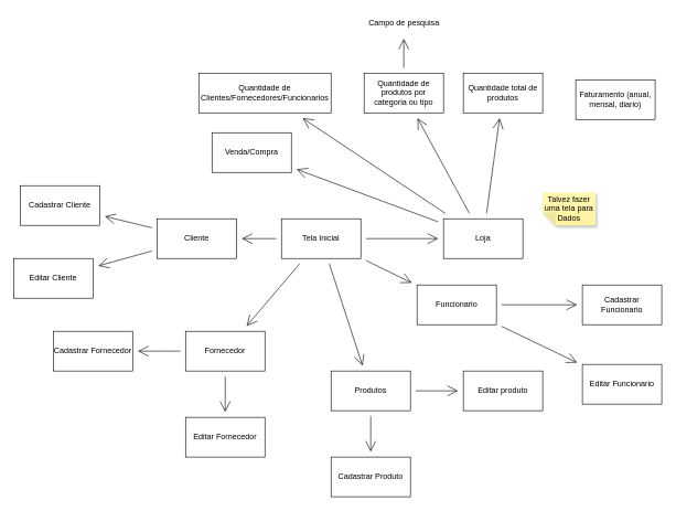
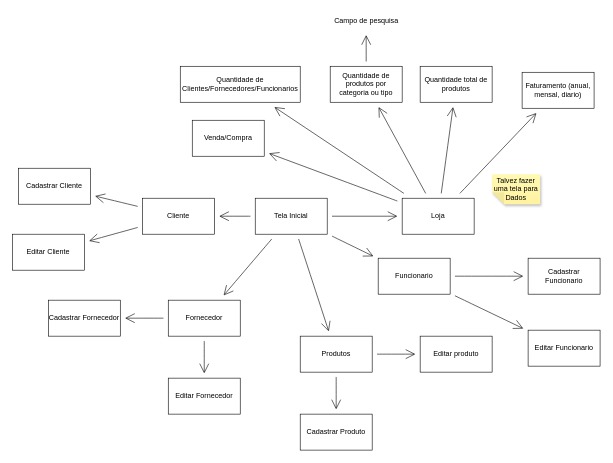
  <mxCell id="0" />
  <mxCell id="1" parent="0" />
  <mxCell id="2" value="" style="edgeStyle=none;curved=1;rounded=0;orthogonalLoop=1;jettySize=auto;html=1;endArrow=open;startSize=14;endSize=14;sourcePerimeterSpacing=8;targetPerimeterSpacing=8;" parent="1" source="4" target="17" edge="1"><mxGeometry relative="1" as="geometry"><mxPoint x="125" y="360" as="targetPoint" /></mxGeometry></mxCell>
  <mxCell id="3" style="edgeStyle=none;curved=1;rounded=0;orthogonalLoop=1;jettySize=auto;html=1;endArrow=open;startSize=14;endSize=14;sourcePerimeterSpacing=8;targetPerimeterSpacing=8;" parent="1" source="4" target="18" edge="1"><mxGeometry relative="1" as="geometry"><mxPoint x="125" y="432" as="targetPoint" /></mxGeometry></mxCell>
  <mxCell id="4" value="Cliente" style="whiteSpace=wrap;html=1;" parent="1" vertex="1"><mxGeometry x="237" y="330" width="120" height="60" as="geometry" /></mxCell>
  <mxCell id="5" style="edgeStyle=none;curved=1;rounded=0;orthogonalLoop=1;jettySize=auto;html=1;endArrow=open;startSize=14;endSize=14;sourcePerimeterSpacing=8;targetPerimeterSpacing=8;" parent="1" source="7" target="25" edge="1"><mxGeometry relative="1" as="geometry" /></mxCell>
  <mxCell id="6" style="edgeStyle=none;curved=1;rounded=0;orthogonalLoop=1;jettySize=auto;html=1;endArrow=open;startSize=14;endSize=14;sourcePerimeterSpacing=8;targetPerimeterSpacing=8;" parent="1" source="7" target="26" edge="1"><mxGeometry relative="1" as="geometry" /></mxCell>
  <mxCell id="7" value="Fornecedor" style="whiteSpace=wrap;html=1;" parent="1" vertex="1"><mxGeometry x="280" y="500" width="120" height="60" as="geometry" /></mxCell>
+ <mxCell id="8" value="" style="edgeStyle=none;curved=1;rounded=0;orthogonalLoop=1;jettySize=auto;html=1;endArrow=open;startSize=14;endSize=14;sourcePerimeterSpacing=8;targetPerimeterSpacing=8;" parent="1" source="13" target="29" edge="1"><mxGeometry relative="1" as="geometry" /></mxCell>
  <mxCell id="9" style="edgeStyle=none;curved=1;rounded=0;orthogonalLoop=1;jettySize=auto;html=1;endArrow=open;startSize=14;endSize=14;sourcePerimeterSpacing=8;targetPerimeterSpacing=8;" parent="1" source="13" target="30" edge="1"><mxGeometry relative="1" as="geometry" /></mxCell>
  <mxCell id="10" style="edgeStyle=none;curved=1;rounded=0;orthogonalLoop=1;jettySize=auto;html=1;endArrow=open;startSize=14;endSize=14;sourcePerimeterSpacing=8;targetPerimeterSpacing=8;" parent="1" source="13" target="32" edge="1"><mxGeometry relative="1" as="geometry" /></mxCell>
  <mxCell id="11" style="edgeStyle=none;curved=1;rounded=0;orthogonalLoop=1;jettySize=auto;html=1;endArrow=open;startSize=14;endSize=14;sourcePerimeterSpacing=8;targetPerimeterSpacing=8;" parent="1" source="13" target="33" edge="1"><mxGeometry relative="1" as="geometry" /></mxCell>
  <mxCell id="12" style="edgeStyle=none;curved=1;rounded=0;orthogonalLoop=1;jettySize=auto;html=1;endArrow=open;startSize=14;endSize=14;sourcePerimeterSpacing=8;targetPerimeterSpacing=8;" parent="1" source="13" target="35" edge="1"><mxGeometry relative="1" as="geometry" /></mxCell>
  <mxCell id="13" value="Loja" style="whiteSpace=wrap;html=1;" parent="1" vertex="1"><mxGeometry x="670" y="330" width="120" height="60" as="geometry" /></mxCell>
  <mxCell id="14" style="edgeStyle=none;curved=1;rounded=0;orthogonalLoop=1;jettySize=auto;html=1;endArrow=open;startSize=14;endSize=14;sourcePerimeterSpacing=8;targetPerimeterSpacing=8;" parent="1" source="16" target="27" edge="1"><mxGeometry relative="1" as="geometry" /></mxCell>
  <mxCell id="15" style="edgeStyle=none;curved=1;rounded=0;orthogonalLoop=1;jettySize=auto;html=1;endArrow=open;startSize=14;endSize=14;sourcePerimeterSpacing=8;targetPerimeterSpacing=8;" parent="1" source="16" target="28" edge="1"><mxGeometry relative="1" as="geometry" /></mxCell>
  <mxCell id="16" value="Produtos" style="whiteSpace=wrap;html=1;" parent="1" vertex="1"><mxGeometry x="500" y="560" width="120" height="60" as="geometry" /></mxCell>
  <mxCell id="17" value="Cadastrar Cliente" style="whiteSpace=wrap;html=1;" parent="1" vertex="1"><mxGeometry x="30" y="280" width="120" height="60" as="geometry" /></mxCell>
  <mxCell id="18" value="Editar Cliente" style="whiteSpace=wrap;html=1;" parent="1" vertex="1"><mxGeometry x="20" y="390" width="120" height="60" as="geometry" /></mxCell>
  <mxCell id="19" style="edgeStyle=none;curved=1;rounded=0;orthogonalLoop=1;jettySize=auto;html=1;endArrow=open;startSize=14;endSize=14;sourcePerimeterSpacing=8;targetPerimeterSpacing=8;" parent="1" source="24" target="4" edge="1"><mxGeometry relative="1" as="geometry" /></mxCell>
  <mxCell id="20" style="edgeStyle=none;curved=1;rounded=0;orthogonalLoop=1;jettySize=auto;html=1;endArrow=open;startSize=14;endSize=14;sourcePerimeterSpacing=8;targetPerimeterSpacing=8;" parent="1" source="24" target="13" edge="1"><mxGeometry relative="1" as="geometry" /></mxCell>
  <mxCell id="21" style="edgeStyle=none;curved=1;rounded=0;orthogonalLoop=1;jettySize=auto;html=1;endArrow=open;startSize=14;endSize=14;sourcePerimeterSpacing=8;targetPerimeterSpacing=8;" parent="1" source="24" target="16" edge="1"><mxGeometry relative="1" as="geometry" /></mxCell>
  <mxCell id="22" style="edgeStyle=none;curved=1;rounded=0;orthogonalLoop=1;jettySize=auto;html=1;endArrow=open;startSize=14;endSize=14;sourcePerimeterSpacing=8;targetPerimeterSpacing=8;" parent="1" source="24" target="7" edge="1"><mxGeometry relative="1" as="geometry" /></mxCell>
  <mxCell id="23" style="edgeStyle=none;curved=1;rounded=0;orthogonalLoop=1;jettySize=auto;html=1;endArrow=open;startSize=14;endSize=14;sourcePerimeterSpacing=8;targetPerimeterSpacing=8;" edge="1" parent="1" source="24" target="39"><mxGeometry relative="1" as="geometry" /></mxCell>
  <mxCell id="24" value="Tela Inicial" style="whiteSpace=wrap;html=1;" parent="1" vertex="1"><mxGeometry x="425" y="330" width="120" height="60" as="geometry" /></mxCell>
  <mxCell id="25" value="Cadastrar Fornecedor" style="whiteSpace=wrap;html=1;" parent="1" vertex="1"><mxGeometry x="80" y="500" width="120" height="60" as="geometry" /></mxCell>
  <mxCell id="26" value="Editar Fornecedor" style="whiteSpace=wrap;html=1;" parent="1" vertex="1"><mxGeometry x="280" y="630" width="120" height="60" as="geometry" /></mxCell>
  <mxCell id="27" value="Cadastrar Produto" style="whiteSpace=wrap;html=1;" parent="1" vertex="1"><mxGeometry x="500" y="690" width="120" height="60" as="geometry" /></mxCell>
  <mxCell id="28" value="Editar produto" style="whiteSpace=wrap;html=1;" parent="1" vertex="1"><mxGeometry x="700" y="560" width="120" height="60" as="geometry" /></mxCell>
  <mxCell id="29" value="Faturamento (anual, mensal, diario)" style="whiteSpace=wrap;html=1;" parent="1" vertex="1"><mxGeometry x="870" y="120" width="120" height="60" as="geometry" /></mxCell>
  <mxCell id="30" value="Quantidade total de produtos" style="whiteSpace=wrap;html=1;" parent="1" vertex="1"><mxGeometry x="700" y="110" width="120" height="60" as="geometry" /></mxCell>
  <mxCell id="31" style="edgeStyle=none;curved=1;rounded=0;orthogonalLoop=1;jettySize=auto;html=1;endArrow=open;startSize=14;endSize=14;sourcePerimeterSpacing=8;targetPerimeterSpacing=8;" parent="1" source="32" target="36" edge="1"><mxGeometry relative="1" as="geometry" /></mxCell>
  <mxCell id="32" value="Quantidade de produtos por categoria ou tipo" style="whiteSpace=wrap;html=1;" parent="1" vertex="1"><mxGeometry x="550" y="110" width="120" height="60" as="geometry" /></mxCell>
  <mxCell id="33" value="Venda/Compra" style="whiteSpace=wrap;html=1;" parent="1" vertex="1"><mxGeometry x="320" y="200" width="120" height="60" as="geometry" /></mxCell>
  <mxCell id="34" value="Talvez fazer uma tela para Dados" style="shape=note;whiteSpace=wrap;html=1;backgroundOutline=1;fontColor=#000000;darkOpacity=0.05;fillColor=#FFF9B2;strokeColor=none;fillStyle=solid;direction=west;gradientDirection=north;gradientColor=#FFF2A1;shadow=1;size=20;pointerEvents=1;" parent="1" vertex="1"><mxGeometry x="820" y="290" width="80" height="50" as="geometry" /></mxCell>
  <mxCell id="35" value="Quantidade de Clientes/Fornecedores/Funcionarios" style="whiteSpace=wrap;html=1;" parent="1" vertex="1"><mxGeometry x="300" y="110" width="200" height="60" as="geometry" /></mxCell>
  <mxCell id="36" value="Campo de pesquisa" style="text;html=1;align=center;verticalAlign=middle;resizable=0;points=[];autosize=1;strokeColor=none;fillColor=none;" parent="1" vertex="1"><mxGeometry x="545" y="20" width="130" height="30" as="geometry" /></mxCell>
  <mxCell id="37" value="" style="edgeStyle=none;curved=1;rounded=0;orthogonalLoop=1;jettySize=auto;html=1;endArrow=open;startSize=14;endSize=14;sourcePerimeterSpacing=8;targetPerimeterSpacing=8;" edge="1" parent="1" source="39" target="40"><mxGeometry relative="1" as="geometry" /></mxCell>
  <mxCell id="38" style="edgeStyle=none;curved=1;rounded=0;orthogonalLoop=1;jettySize=auto;html=1;endArrow=open;startSize=14;endSize=14;sourcePerimeterSpacing=8;targetPerimeterSpacing=8;" edge="1" parent="1" source="39" target="41"><mxGeometry relative="1" as="geometry"><mxPoint x="900" y="550" as="targetPoint" /></mxGeometry></mxCell>
  <mxCell id="39" value="Funcionario" style="whiteSpace=wrap;html=1;" vertex="1" parent="1"><mxGeometry x="630" y="430" width="120" height="60" as="geometry" /></mxCell>
  <mxCell id="40" value="Cadastrar Funcionario" style="whiteSpace=wrap;html=1;" vertex="1" parent="1"><mxGeometry x="880" y="430" width="120" height="60" as="geometry" /></mxCell>
  <mxCell id="41" value="Editar Funcionario" style="whiteSpace=wrap;html=1;" vertex="1" parent="1"><mxGeometry x="880" y="550" width="120" height="60" as="geometry" /></mxCell>
